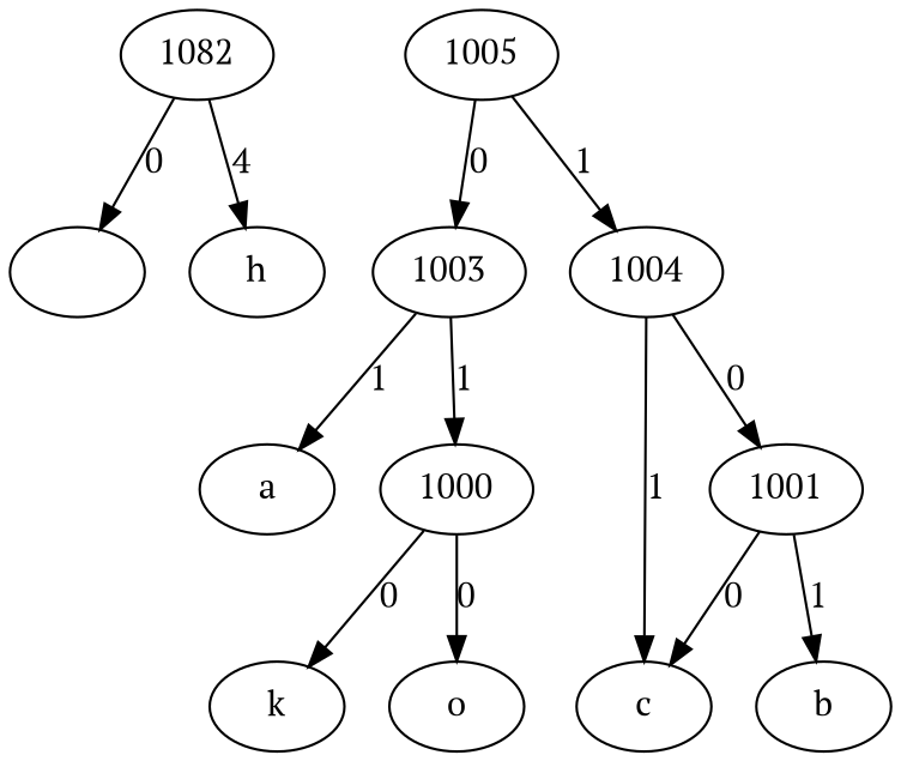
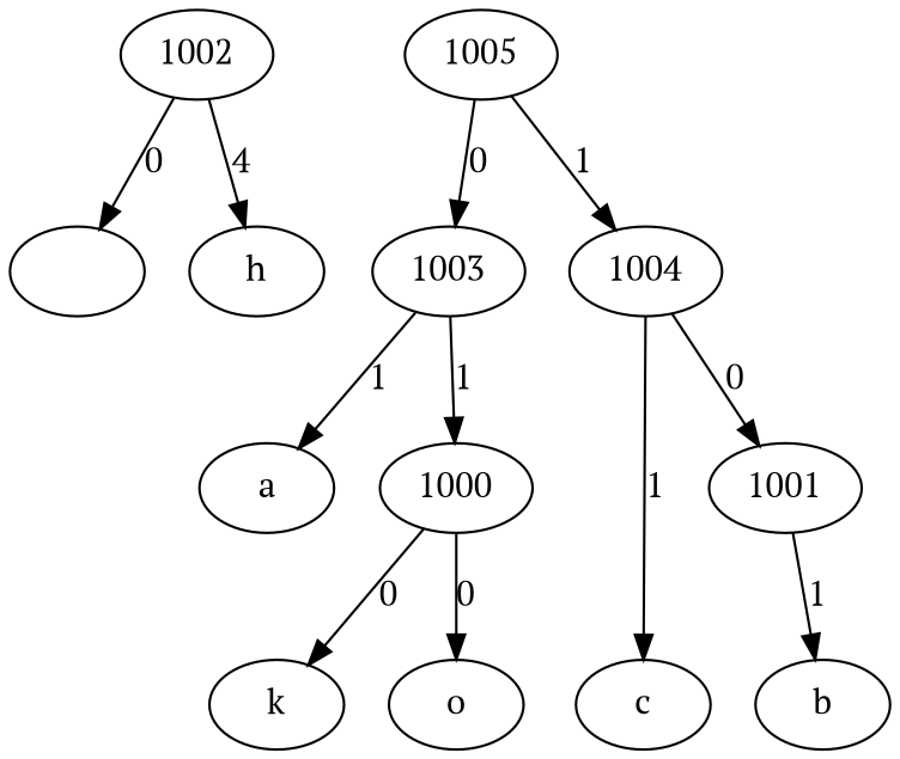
  digraph {
    fontname="PT Serif"
    node [fillcolor=white fontname="PT Serif" style=filled]
    edge [fontname="PT Serif"]
    n1 [label=" "]
    n2 [label=a]
    n3 [label=b]
    n4 [label=c]
    n5 [label=h]
    n6 [label=k]
    n7 [label=o]
    1000
    1001
-   1002 [label=1082]
+   1002
    1003
    1004
    1005
    1000 -> n6 [label=0]
    1000 -> n7 [label=0]
    1001 -> n3 [label=1]
-   1001 -> n4 [label=0]
    1002 -> n1 [label=0]
    1002 -> n5 [label=4]
    1003 -> n2 [label=1]
    1003 -> 1000 [label=1]
    1004 -> n4 [label=1]
    1004 -> 1001 [label=0]
    1005 -> 1003 [label=0]
    1005 -> 1004 [label=1]
  }
